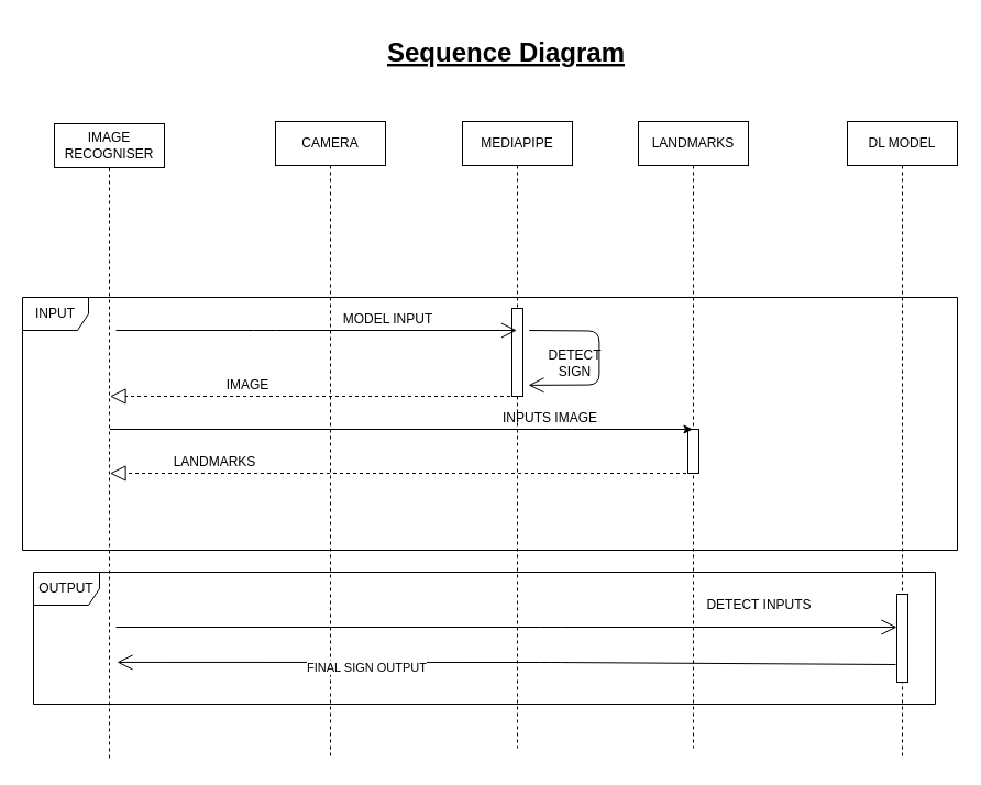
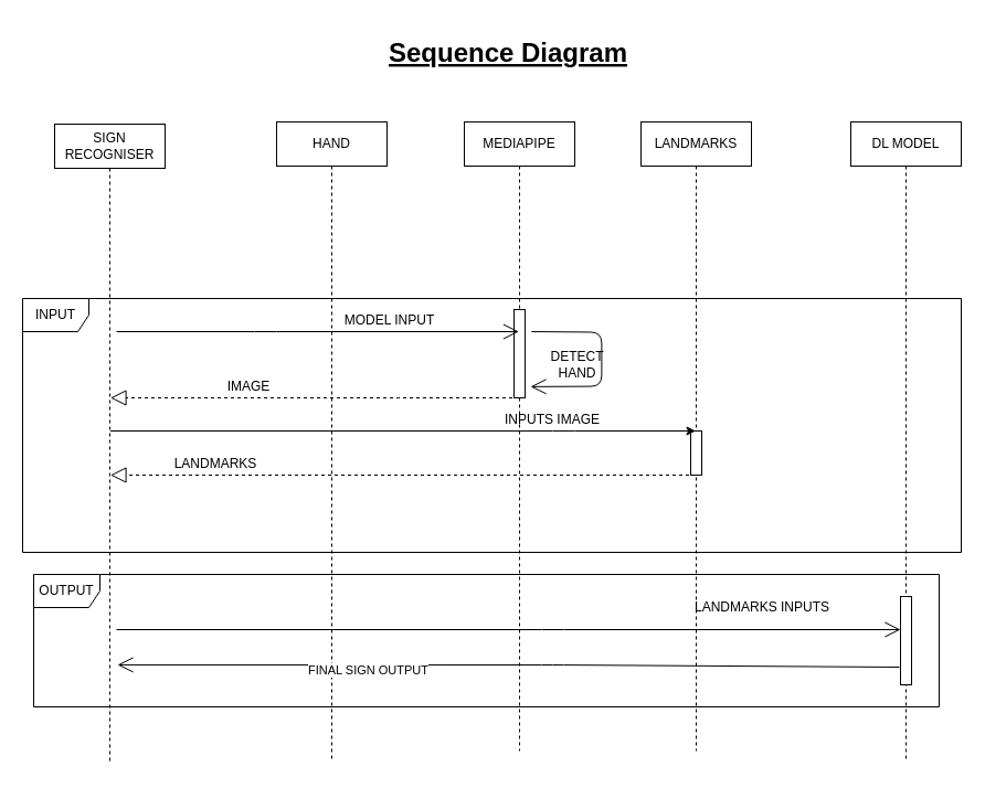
  <mxCell id="0" />
  <mxCell id="1" parent="0" />
  <mxCell id="2" value="OUTPUT" style="shape=umlFrame;whiteSpace=wrap;html=1;" parent="1" vertex="1"><mxGeometry x="30" y="520" width="820" height="120" as="geometry" /></mxCell>
  <mxCell id="3" value="INPUT" style="shape=umlFrame;whiteSpace=wrap;html=1;" parent="1" vertex="1"><mxGeometry x="20" y="270" width="850" height="230" as="geometry" /></mxCell>
- <mxCell id="4" value="CAMERA" style="shape=umlLifeline;perimeter=lifelinePerimeter;whiteSpace=wrap;html=1;container=1;collapsible=0;recursiveResize=0;outlineConnect=0;" parent="1" vertex="1"><mxGeometry x="250" y="110" width="100" height="580" as="geometry" /></mxCell>
+ <mxCell id="4" value="HAND" style="shape=umlLifeline;perimeter=lifelinePerimeter;whiteSpace=wrap;html=1;container=1;collapsible=0;recursiveResize=0;outlineConnect=0;" parent="1" vertex="1"><mxGeometry x="250" y="110" width="100" height="580" as="geometry" /></mxCell>
  <mxCell id="5" value="MEDIAPIPE" style="shape=umlLifeline;perimeter=lifelinePerimeter;whiteSpace=wrap;html=1;container=1;collapsible=0;recursiveResize=0;outlineConnect=0;" parent="1" vertex="1"><mxGeometry x="420" y="110" width="100" height="570" as="geometry" /></mxCell>
  <mxCell id="6" value="" style="html=1;points=[];perimeter=orthogonalPerimeter;" parent="5" vertex="1"><mxGeometry x="45" y="170" width="10" height="80" as="geometry" /></mxCell>
  <mxCell id="7" value="LANDMARKS" style="shape=umlLifeline;perimeter=lifelinePerimeter;whiteSpace=wrap;html=1;container=1;collapsible=0;recursiveResize=0;outlineConnect=0;" parent="1" vertex="1"><mxGeometry x="580" y="110" width="100" height="570" as="geometry" /></mxCell>
  <mxCell id="8" value="" style="html=1;points=[];perimeter=orthogonalPerimeter;" parent="7" vertex="1"><mxGeometry x="45" y="280" width="10" height="40" as="geometry" /></mxCell>
  <mxCell id="9" value="DL MODEL" style="shape=umlLifeline;perimeter=lifelinePerimeter;whiteSpace=wrap;html=1;container=1;collapsible=0;recursiveResize=0;outlineConnect=0;" parent="1" vertex="1"><mxGeometry x="770" y="110" width="100" height="580" as="geometry" /></mxCell>
  <mxCell id="10" value="MODEL INPUT" style="text;html=1;strokeColor=none;fillColor=none;align=center;verticalAlign=middle;whiteSpace=wrap;rounded=0;" parent="1" vertex="1"><mxGeometry x="310" y="280" width="85" height="20" as="geometry" /></mxCell>
  <mxCell id="11" value="" style="endArrow=open;endFill=1;endSize=12;html=1;" parent="1" target="5" edge="1"><mxGeometry width="160" relative="1" as="geometry"><mxPoint x="105" y="300" as="sourcePoint" /><mxPoint x="170" y="570" as="targetPoint" /><Array as="points"><mxPoint x="240" y="300" /></Array></mxGeometry></mxCell>
  <mxCell id="12" value="" style="endArrow=block;dashed=1;endFill=0;endSize=12;html=1;" parent="1" source="5" edge="1"><mxGeometry width="160" relative="1" as="geometry"><mxPoint x="10" y="670" as="sourcePoint" /><mxPoint x="99.5" y="360" as="targetPoint" /><Array as="points"><mxPoint x="350" y="360" /></Array></mxGeometry></mxCell>
  <mxCell id="13" value="IMAGE" style="text;html=1;strokeColor=none;fillColor=none;align=center;verticalAlign=middle;whiteSpace=wrap;rounded=0;" parent="1" vertex="1"><mxGeometry x="180" y="340" width="90" height="20" as="geometry" /></mxCell>
  <mxCell id="14" value="" style="endArrow=classic;html=1;" parent="1" target="7" edge="1"><mxGeometry width="50" height="50" relative="1" as="geometry"><mxPoint x="99.5" y="390" as="sourcePoint" /><mxPoint x="60" y="670" as="targetPoint" /><Array as="points"><mxPoint x="510" y="390" /></Array></mxGeometry></mxCell>
  <mxCell id="15" value="INPUTS IMAGE" style="text;html=1;strokeColor=none;fillColor=none;align=center;verticalAlign=middle;whiteSpace=wrap;rounded=0;" parent="1" vertex="1"><mxGeometry x="420" y="370" width="160" height="20" as="geometry" /></mxCell>
  <mxCell id="16" value="" style="endArrow=block;dashed=1;endFill=0;endSize=12;html=1;" parent="1" source="7" edge="1"><mxGeometry width="160" relative="1" as="geometry"><mxPoint x="30" y="600" as="sourcePoint" /><mxPoint x="99.5" y="430" as="targetPoint" /><Array as="points"><mxPoint x="490" y="430" /></Array></mxGeometry></mxCell>
  <mxCell id="17" value="LANDMARKS" style="text;html=1;strokeColor=none;fillColor=none;align=center;verticalAlign=middle;whiteSpace=wrap;rounded=0;" parent="1" vertex="1"><mxGeometry x="140" y="410" width="110" height="20" as="geometry" /></mxCell>
- <mxCell id="18" value="DETECT SIGN" style="text;html=1;strokeColor=none;fillColor=none;align=center;verticalAlign=middle;whiteSpace=wrap;rounded=0;" parent="1" vertex="1"><mxGeometry x="490" y="320" width="65" height="20" as="geometry" /></mxCell>
+ <mxCell id="18" value="DETECT HAND" style="text;html=1;strokeColor=none;fillColor=none;align=center;verticalAlign=middle;whiteSpace=wrap;rounded=0;" parent="1" vertex="1"><mxGeometry x="490" y="320" width="65" height="20" as="geometry" /></mxCell>
  <mxCell id="19" value="" style="endArrow=open;endFill=1;endSize=12;html=1;" parent="1" target="20" edge="1"><mxGeometry width="160" relative="1" as="geometry"><mxPoint x="105" y="570" as="sourcePoint" /><mxPoint x="180" y="710" as="targetPoint" /><Array as="points"><mxPoint x="500" y="570" /></Array></mxGeometry></mxCell>
  <mxCell id="20" value="" style="html=1;points=[];perimeter=orthogonalPerimeter;" parent="1" vertex="1"><mxGeometry x="815" y="540" width="10" height="80" as="geometry" /></mxCell>
- <mxCell id="21" value="DETECT INPUTS" style="text;html=1;strokeColor=none;fillColor=none;align=center;verticalAlign=middle;whiteSpace=wrap;rounded=0;" parent="1" vertex="1"><mxGeometry x="610" y="540" width="160" height="20" as="geometry" /></mxCell>
+ <mxCell id="21" value="LANDMARKS INPUTS" style="text;html=1;strokeColor=none;fillColor=none;align=center;verticalAlign=middle;whiteSpace=wrap;rounded=0;" parent="1" vertex="1"><mxGeometry x="610" y="540" width="160" height="20" as="geometry" /></mxCell>
  <mxCell id="22" value="Sequence Diagram" style="text;align=center;fontStyle=5;verticalAlign=middle;spacingLeft=3;spacingRight=3;strokeColor=none;rotatable=0;points=[[0,0.5],[1,0.5]];portConstraint=eastwest;fontSize=24;" parent="1" vertex="1"><mxGeometry x="295" y="20" width="330" height="50" as="geometry" /></mxCell>
  <mxCell id="23" value="" style="endArrow=open;endFill=1;endSize=12;html=1;exitX=1.14;exitY=0.615;exitDx=0;exitDy=0;exitPerimeter=0;entryX=1.06;entryY=0.731;entryDx=0;entryDy=0;entryPerimeter=0;" parent="1" edge="1"><mxGeometry width="160" relative="1" as="geometry"><mxPoint x="480.8" y="300" as="sourcePoint" /><mxPoint x="480" y="349.88" as="targetPoint" /><Array as="points"><mxPoint x="544.4" y="300.55" /><mxPoint x="544.4" y="349.55" /></Array></mxGeometry></mxCell>
  <mxCell id="24" value="" style="endArrow=open;endFill=1;endSize=12;html=1;entryX=1.1;entryY=0.958;entryDx=0;entryDy=0;entryPerimeter=0;exitX=-0.1;exitY=0.8;exitDx=0;exitDy=0;exitPerimeter=0;" parent="1" source="20" edge="1"><mxGeometry width="160" relative="1" as="geometry"><mxPoint x="115" y="580" as="sourcePoint" /><mxPoint x="106" y="601.94" as="targetPoint" /><Array as="points"><mxPoint x="500" y="602" /></Array></mxGeometry></mxCell>
  <mxCell id="25" value="FINAL SIGN OUTPUT" style="edgeLabel;html=1;align=center;verticalAlign=middle;resizable=0;points=[];" parent="24" vertex="1" connectable="0"><mxGeometry x="0.361" y="5" relative="1" as="geometry"><mxPoint as="offset" /></mxGeometry></mxCell>
- <mxCell id="26" value="IMAGE RECOGNISER" style="shape=umlLifeline;perimeter=lifelinePerimeter;whiteSpace=wrap;html=1;container=1;collapsible=0;recursiveResize=0;outlineConnect=0;" vertex="1" parent="1"><mxGeometry x="49" y="112" width="100" height="580" as="geometry" /></mxCell>
+ <mxCell id="26" value="SIGN RECOGNISER" style="shape=umlLifeline;perimeter=lifelinePerimeter;whiteSpace=wrap;html=1;container=1;collapsible=0;recursiveResize=0;outlineConnect=0;" vertex="1" parent="1"><mxGeometry x="49" y="112" width="100" height="580" as="geometry" /></mxCell>
